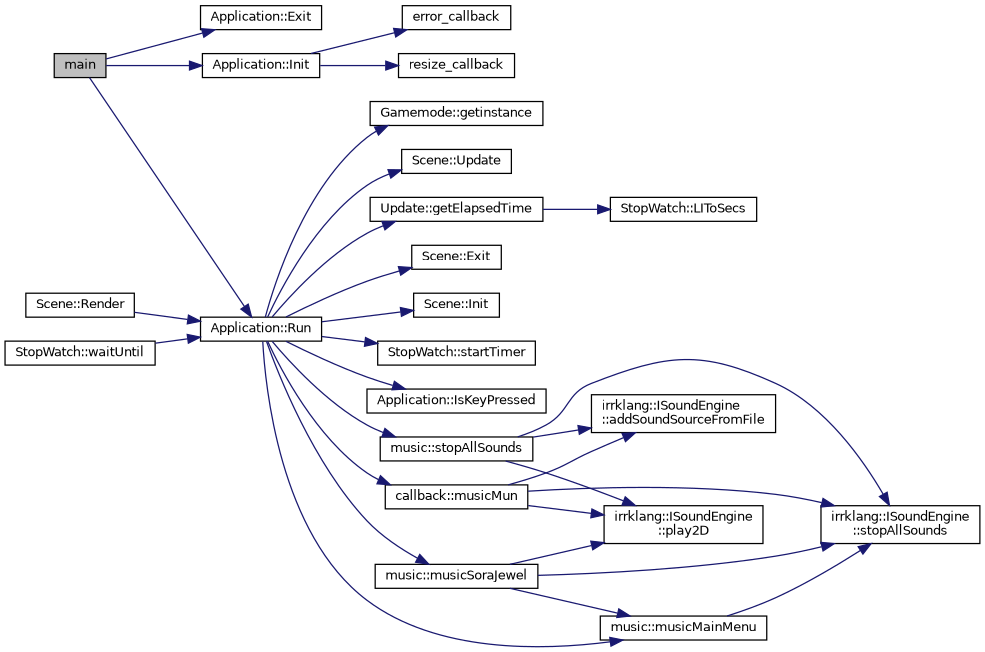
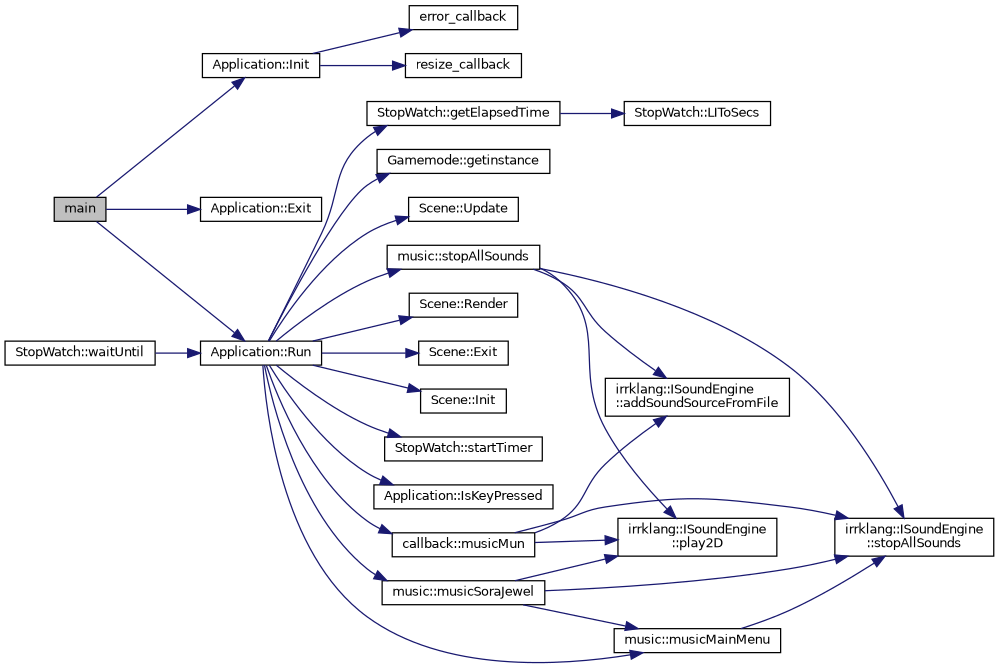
  digraph {
    rankdir=LR
    node [color=black fontname=Helvetica fontsize=10 shape=record]
    edge [color=midnightblue fontname=Helvetica fontsize=10 labelfontname=Helvetica labelfontsize=10 style=solid]
    n1 [fillcolor=grey75 fontcolor=black height=0.2 label=main style=filled width=0.4]
    n2 [height=0.2 label="Application::Exit" width=0.4]
    n3 [height=0.2 label="Application::Init" width=0.4]
    n4 [height=0.2 label="Application::Run" width=0.4]
    n5 [height=0.2 label=error_callback width=0.4]
    n6 [height=0.2 label=resize_callback width=0.4]
    n7 [height=0.2 label="Scene::Init" width=0.4]
    n8 [height=0.2 label="StopWatch::startTimer" width=0.4]
    n9 [height=0.2 label="Application::IsKeyPressed" width=0.4]
    n10 [height=0.2 label="music::musicSoraJewel" width=0.4]
    n11 [height=0.2 label="music::stopAllSounds" width=0.4]
    n12 [height=0.2 label="callback::musicMun" width=0.4]
    n13 [height=0.2 label="Gamemode::getinstance" width=0.4]
    n14 [height=0.2 label="music::musicMainMenu" width=0.4]
    n15 [height=0.2 label="Scene::Update" width=0.4]
-   n16 [height=0.2 label="Update::getElapsedTime" width=0.4]
+   n16 [height=0.2 label="StopWatch::getElapsedTime" width=0.4]
    n17 [height=0.2 label="Scene::Render" width=0.4]
    n18 [height=0.2 label="Scene::Exit" width=0.4]
    n19 [height=0.2 label="irrklang::ISoundEngine\l::stopAllSounds" width=0.4]
    n20 [height=0.2 label="irrklang::ISoundEngine\l::play2D" width=0.4]
    n21 [height=0.2 label="irrklang::ISoundEngine\l::addSoundSourceFromFile" width=0.4]
    n22 [height=0.2 label="StopWatch::LIToSecs" width=0.4]
    n23 [height=0.2 label="StopWatch::waitUntil" width=0.4]
    n1 -> n2
    n1 -> n3
    n1 -> n4
    n3 -> n5
    n3 -> n6
    n4 -> n7
    n4 -> n8
    n4 -> n9
    n4 -> n10
    n4 -> n11
    n4 -> n12
    n4 -> n13
    n4 -> n14
    n4 -> n15
    n4 -> n16
-   n17 -> n4
+   n4 -> n17
    n4 -> n18
    n10 -> n14
    n10 -> n19
    n10 -> n20
    n11 -> n19
    n11 -> n20
    n11 -> n21
    n12 -> n19
    n12 -> n20
    n12 -> n21
    n14 -> n19
    n16 -> n22
    n23 -> n4
  }
